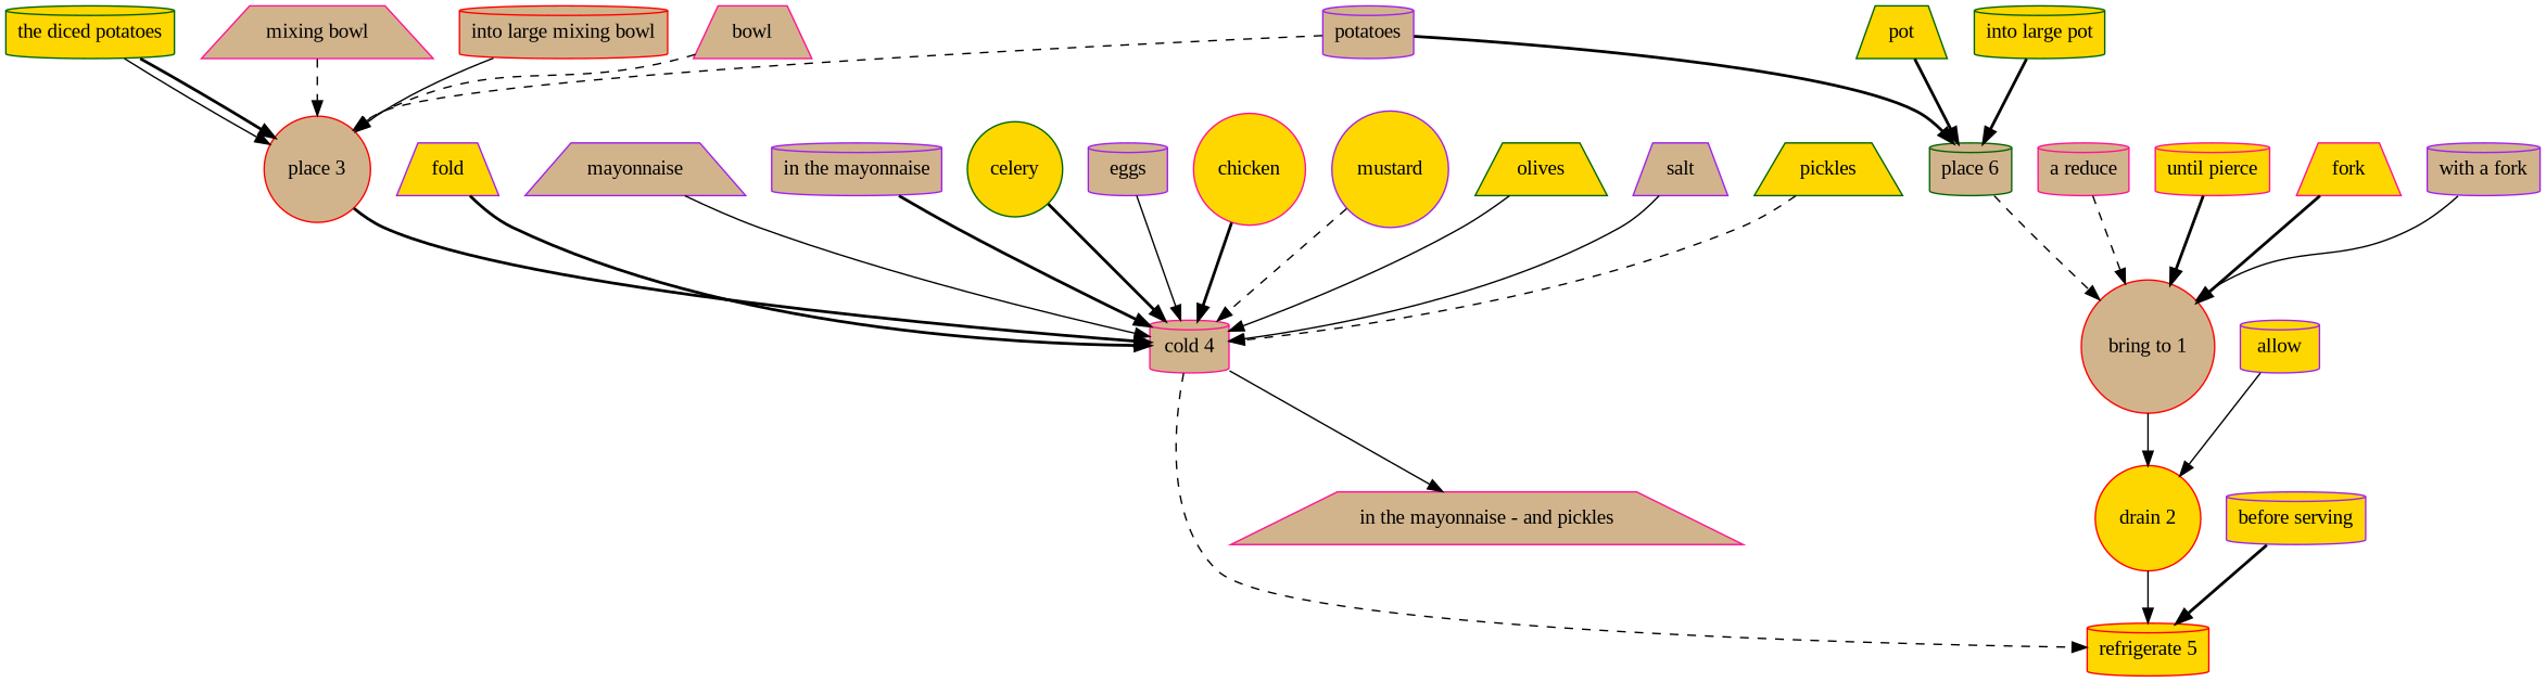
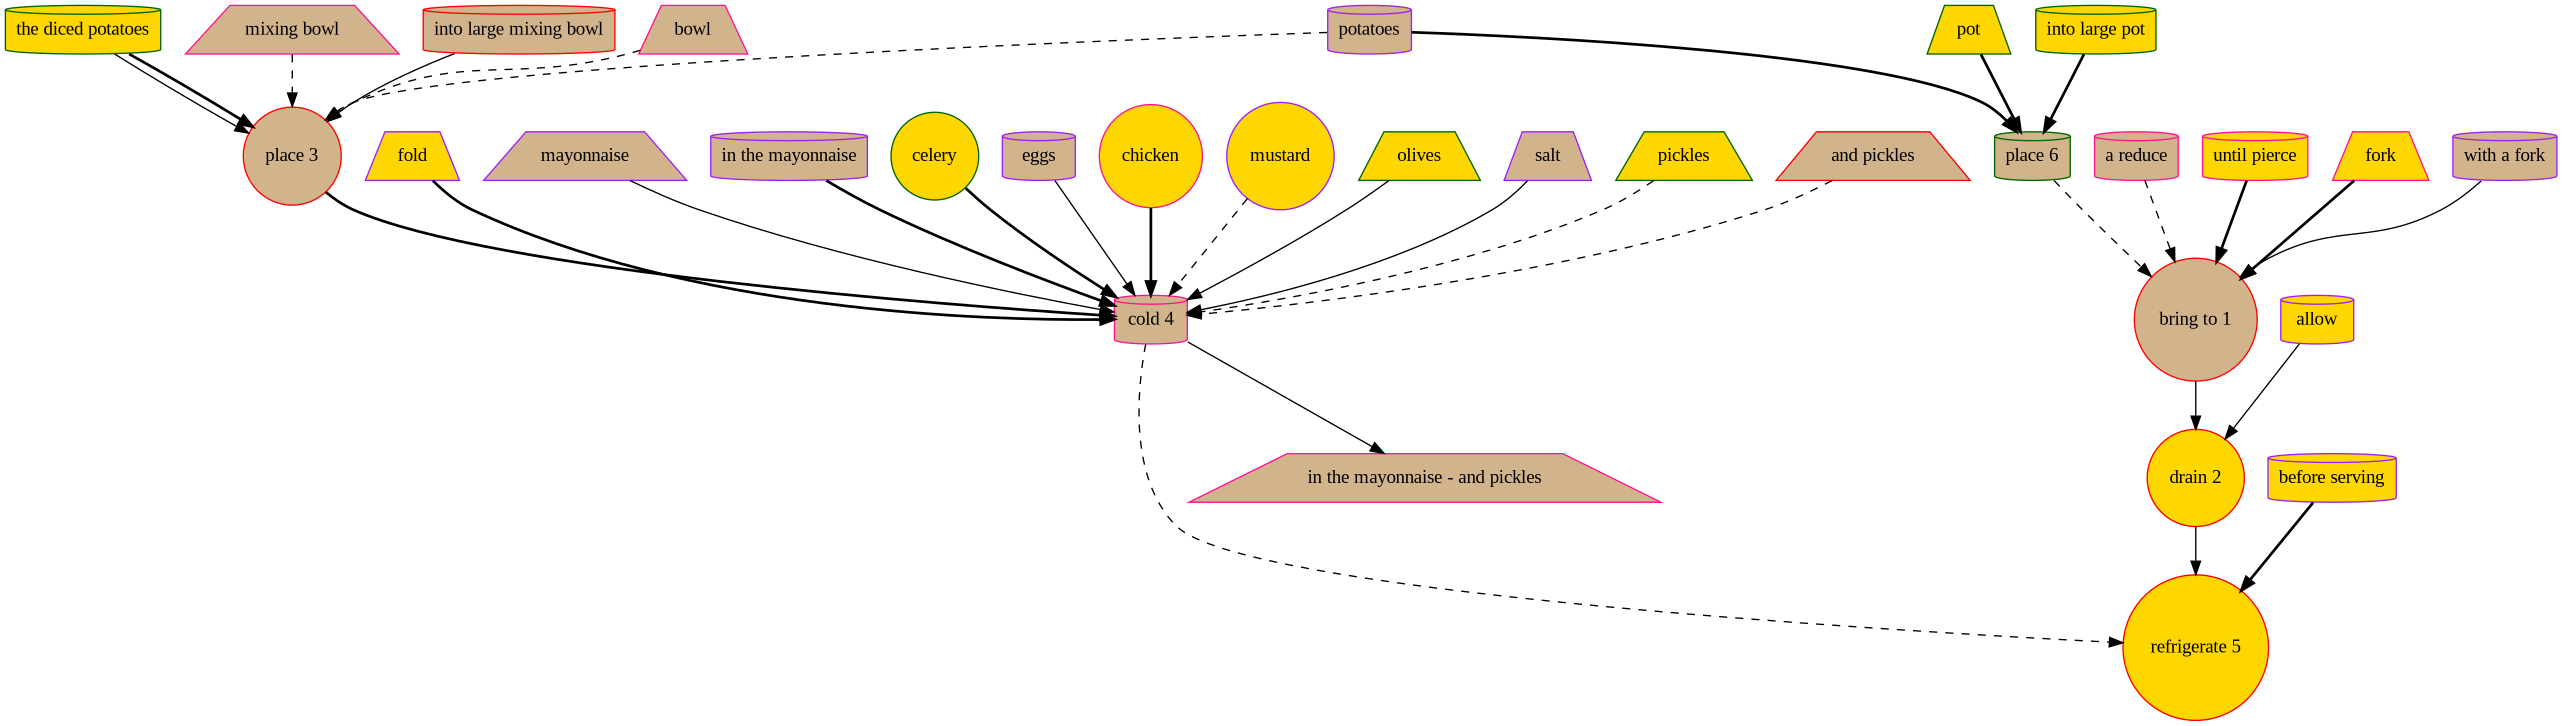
  digraph {
    fontname="Liberation Serif"
    node [color=purple fillcolor=tan fontname="Liberation Serif" shape=cylinder style=filled]
    edge [fontname="Liberation Serif" style=bold]
    n1 [color=darkgreen label="place 6"]
    "bring to 1" [color=red shape=circle]
    "drain 2" [color=red fillcolor=gold shape=circle]
    potatoes
    "place 3" [color=red shape=circle]
    "cold 4" [color=deeppink]
    pot [color=darkgreen fillcolor=gold shape=trapezium]
    "into large pot" [color=darkgreen fillcolor=gold]
-   "refrigerate 5" [color=red fillcolor=gold]
+   "refrigerate 5" [color=red fillcolor=gold shape=circle]
    "a reduce" [color=deeppink]
    "until pierce" [color=deeppink fillcolor=gold]
    fork [color=deeppink fillcolor=gold shape=trapezium]
    "with a fork"
    allow [fillcolor=gold]
    "in the mayonnaise - and pickles" [color=deeppink shape=trapezium]
    "the diced potatoes" [color=darkgreen fillcolor=gold]
    "mixing bowl" [color=deeppink shape=trapezium]
    "into large mixing bowl" [color=red]
    bowl [color=deeppink shape=trapezium]
    fold [fillcolor=gold shape=trapezium]
    mayonnaise [shape=trapezium]
    "in the mayonnaise"
    celery [color=darkgreen fillcolor=gold shape=circle]
    eggs
    chicken [color=deeppink fillcolor=gold shape=circle]
    mustard [fillcolor=gold shape=circle]
    olives [color=darkgreen fillcolor=gold shape=trapezium]
    salt [shape=trapezium]
    pickles [color=darkgreen fillcolor=gold shape=trapezium]
+   "and pickles" [color=red shape=trapezium]
    "before serving" [fillcolor=gold]
    n1 -> "bring to 1" [style=dashed]
    "bring to 1" -> "drain 2" [style=solid]
    "drain 2" -> "refrigerate 5" [style=solid]
    potatoes -> n1
    potatoes -> "place 3" [style=dashed]
    "place 3" -> "cold 4"
    "cold 4" -> "refrigerate 5" [style=dashed]
    "cold 4" -> "in the mayonnaise - and pickles" [style=solid]
    pot -> n1
    "into large pot" -> n1
    "a reduce" -> "bring to 1" [style=dashed]
    "until pierce" -> "bring to 1"
    fork -> "bring to 1"
    "with a fork" -> "bring to 1" [style=solid]
    allow -> "drain 2" [style=solid]
    "the diced potatoes" -> "place 3" [style=solid]
    "the diced potatoes" -> "place 3"
    "mixing bowl" -> "place 3" [style=dashed]
    "into large mixing bowl" -> "place 3" [style=solid]
    bowl -> "place 3" [style=dashed]
    fold -> "cold 4"
    mayonnaise -> "cold 4" [style=solid]
    "in the mayonnaise" -> "cold 4"
    celery -> "cold 4"
    eggs -> "cold 4" [style=solid]
    chicken -> "cold 4"
    mustard -> "cold 4" [style=dashed]
    olives -> "cold 4" [style=solid]
    salt -> "cold 4" [style=solid]
    pickles -> "cold 4" [style=dashed]
+   "and pickles" -> "cold 4" [style=dashed]
    "before serving" -> "refrigerate 5"
  }
